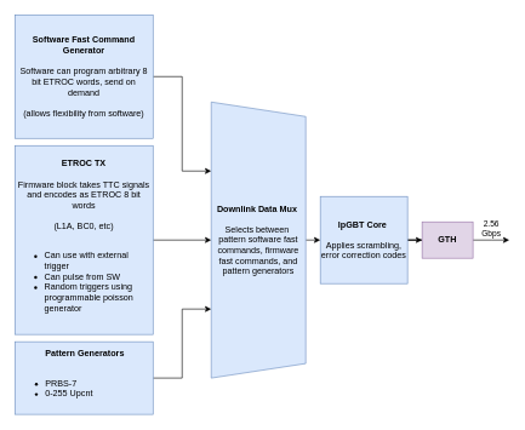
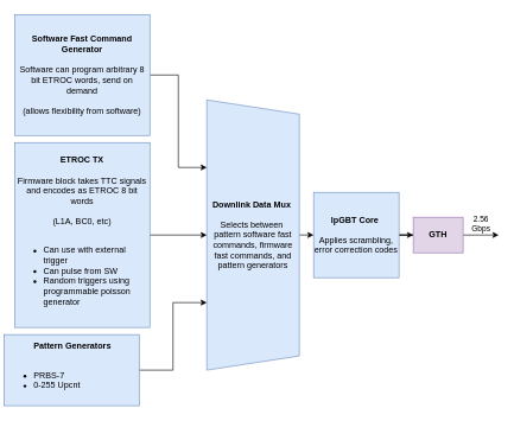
  <mxCell id="0" />
  <mxCell id="1" parent="0" />
  <mxCell id="2" style="edgeStyle=orthogonalEdgeStyle;rounded=0;orthogonalLoop=1;jettySize=auto;html=1;exitX=1;exitY=0.5;exitDx=0;exitDy=0;entryX=0.5;entryY=1;entryDx=0;entryDy=0;" edge="1" parent="1" source="3" target="13"><mxGeometry relative="1" as="geometry" /></mxCell>
  <mxCell id="3" value="&lt;b&gt;ETROC TX&lt;br&gt;&lt;/b&gt;&lt;br&gt;Firmware block takes TTC signals and encodes as ETROC 8 bit words&lt;br&gt;&lt;br&gt;(L1A, BC0, etc)&lt;br&gt;&lt;br&gt;&lt;div style=&quot;text-align: left;&quot;&gt;&lt;ul&gt;&lt;li&gt;&lt;span style=&quot;background-color: initial;&quot;&gt;Can use with external trigger&lt;/span&gt;&lt;/li&gt;&lt;li&gt;Can pulse from SW&lt;/li&gt;&lt;li&gt;Random triggers using programmable poisson generator&amp;nbsp;&lt;/li&gt;&lt;/ul&gt;&lt;/div&gt;" style="rounded=0;whiteSpace=wrap;html=1;fillColor=#dae8fc;strokeColor=#6c8ebf;" vertex="1" parent="1"><mxGeometry x="20" y="200" width="190" height="260" as="geometry" /></mxCell>
  <mxCell id="4" value="" style="edgeStyle=orthogonalEdgeStyle;rounded=0;orthogonalLoop=1;jettySize=auto;html=1;" edge="1" parent="1" source="5" target="7"><mxGeometry relative="1" as="geometry" /></mxCell>
  <mxCell id="5" value="&lt;b&gt;lpGBT Core&amp;nbsp;&lt;br&gt;&lt;/b&gt;&lt;br&gt;Applies scrambling, error correction codes" style="rounded=0;whiteSpace=wrap;html=1;fillColor=#dae8fc;strokeColor=#6c8ebf;" vertex="1" parent="1"><mxGeometry x="440" y="270" width="120" height="120" as="geometry" /></mxCell>
  <mxCell id="6" value="2.56 &lt;br&gt;Gbps" style="edgeStyle=orthogonalEdgeStyle;rounded=0;orthogonalLoop=1;jettySize=auto;html=1;exitX=1;exitY=0.5;exitDx=0;exitDy=0;entryX=0;entryY=0.5;entryDx=0;entryDy=0;verticalAlign=bottom;" edge="1" parent="1" source="7"><mxGeometry relative="1" as="geometry"><mxPoint x="700" y="330" as="targetPoint" /></mxGeometry></mxCell>
  <mxCell id="7" value="&lt;b&gt;GTH&lt;/b&gt;" style="rounded=0;whiteSpace=wrap;html=1;fillColor=#e1d5e7;strokeColor=#9673a6;" vertex="1" parent="1"><mxGeometry x="580" y="305" width="70" height="50" as="geometry" /></mxCell>
  <mxCell id="8" style="edgeStyle=orthogonalEdgeStyle;rounded=0;orthogonalLoop=1;jettySize=auto;html=1;exitX=1;exitY=0.5;exitDx=0;exitDy=0;entryX=0.25;entryY=1;entryDx=0;entryDy=0;" edge="1" parent="1" source="9" target="13"><mxGeometry relative="1" as="geometry" /></mxCell>
  <mxCell id="9" value="&lt;b&gt;Software Fast Command Generator&lt;/b&gt;&lt;br&gt;&lt;br&gt;Software can program arbitrary 8 bit ETROC words, send on demand&lt;br&gt;&lt;br&gt;(allows flexibility from software)" style="rounded=0;whiteSpace=wrap;html=1;fillColor=#dae8fc;strokeColor=#6c8ebf;" vertex="1" parent="1"><mxGeometry x="20" y="20" width="190" height="170" as="geometry" /></mxCell>
  <mxCell id="10" style="edgeStyle=orthogonalEdgeStyle;rounded=0;orthogonalLoop=1;jettySize=auto;html=1;exitX=1;exitY=0.5;exitDx=0;exitDy=0;entryX=0.75;entryY=1;entryDx=0;entryDy=0;" edge="1" parent="1" source="11" target="13"><mxGeometry relative="1" as="geometry" /></mxCell>
- <mxCell id="11" value="&lt;div style=&quot;text-align: center;&quot;&gt;&lt;b style=&quot;background-color: initial;&quot;&gt;&amp;nbsp; &amp;nbsp; &amp;nbsp; &amp;nbsp; &amp;nbsp; &amp;nbsp; Pattern Generators&lt;/b&gt;&lt;/div&gt;&lt;div style=&quot;text-align: center;&quot;&gt;&lt;br&gt;&lt;/div&gt;&lt;ul&gt;&lt;li style=&quot;&quot;&gt;PRBS-7&lt;/li&gt;&lt;li style=&quot;&quot;&gt;0-255 Upcnt&amp;nbsp;&lt;/li&gt;&lt;/ul&gt;" style="rounded=0;whiteSpace=wrap;html=1;fillColor=#dae8fc;strokeColor=#6c8ebf;align=left;" vertex="1" parent="1"><mxGeometry x="20" y="470" width="190" height="100" as="geometry" /></mxCell>
+ <mxCell id="11" value="&lt;div style=&quot;text-align: center;&quot;&gt;&lt;b style=&quot;background-color: initial;&quot;&gt;&amp;nbsp; &amp;nbsp; &amp;nbsp; &amp;nbsp; &amp;nbsp; &amp;nbsp; Pattern Generators&lt;/b&gt;&lt;/div&gt;&lt;div style=&quot;text-align: center;&quot;&gt;&lt;br&gt;&lt;/div&gt;&lt;ul&gt;&lt;li style=&quot;&quot;&gt;PRBS-7&lt;/li&gt;&lt;li style=&quot;&quot;&gt;0-255 Upcnt&amp;nbsp;&lt;/li&gt;&lt;/ul&gt;" style="rounded=0;whiteSpace=wrap;html=1;fillColor=#dae8fc;strokeColor=#6c8ebf;align=left;" vertex="1" parent="1"><mxGeometry x="5" y="470" width="190" height="100" as="geometry" /></mxCell>
  <mxCell id="12" style="edgeStyle=orthogonalEdgeStyle;rounded=0;orthogonalLoop=1;jettySize=auto;html=1;exitX=0.5;exitY=0;exitDx=0;exitDy=0;entryX=0;entryY=0.5;entryDx=0;entryDy=0;" edge="1" parent="1" source="13" target="5"><mxGeometry relative="1" as="geometry" /></mxCell>
  <mxCell id="13" value="&lt;b&gt;Downlink Data Mux&amp;nbsp;&lt;/b&gt;&lt;br&gt;&lt;br&gt;Selects between&amp;nbsp;&lt;br&gt;pattern software fast commands, firmware fast commands, and pattern generators" style="shape=trapezoid;perimeter=trapezoidPerimeter;whiteSpace=wrap;html=1;fixedSize=1;fillColor=#dae8fc;strokeColor=#6c8ebf;rotation=0;labelPosition=center;verticalLabelPosition=middle;align=center;verticalAlign=middle;direction=south;" vertex="1" parent="1"><mxGeometry x="290" y="140" width="130" height="380" as="geometry" /></mxCell>
